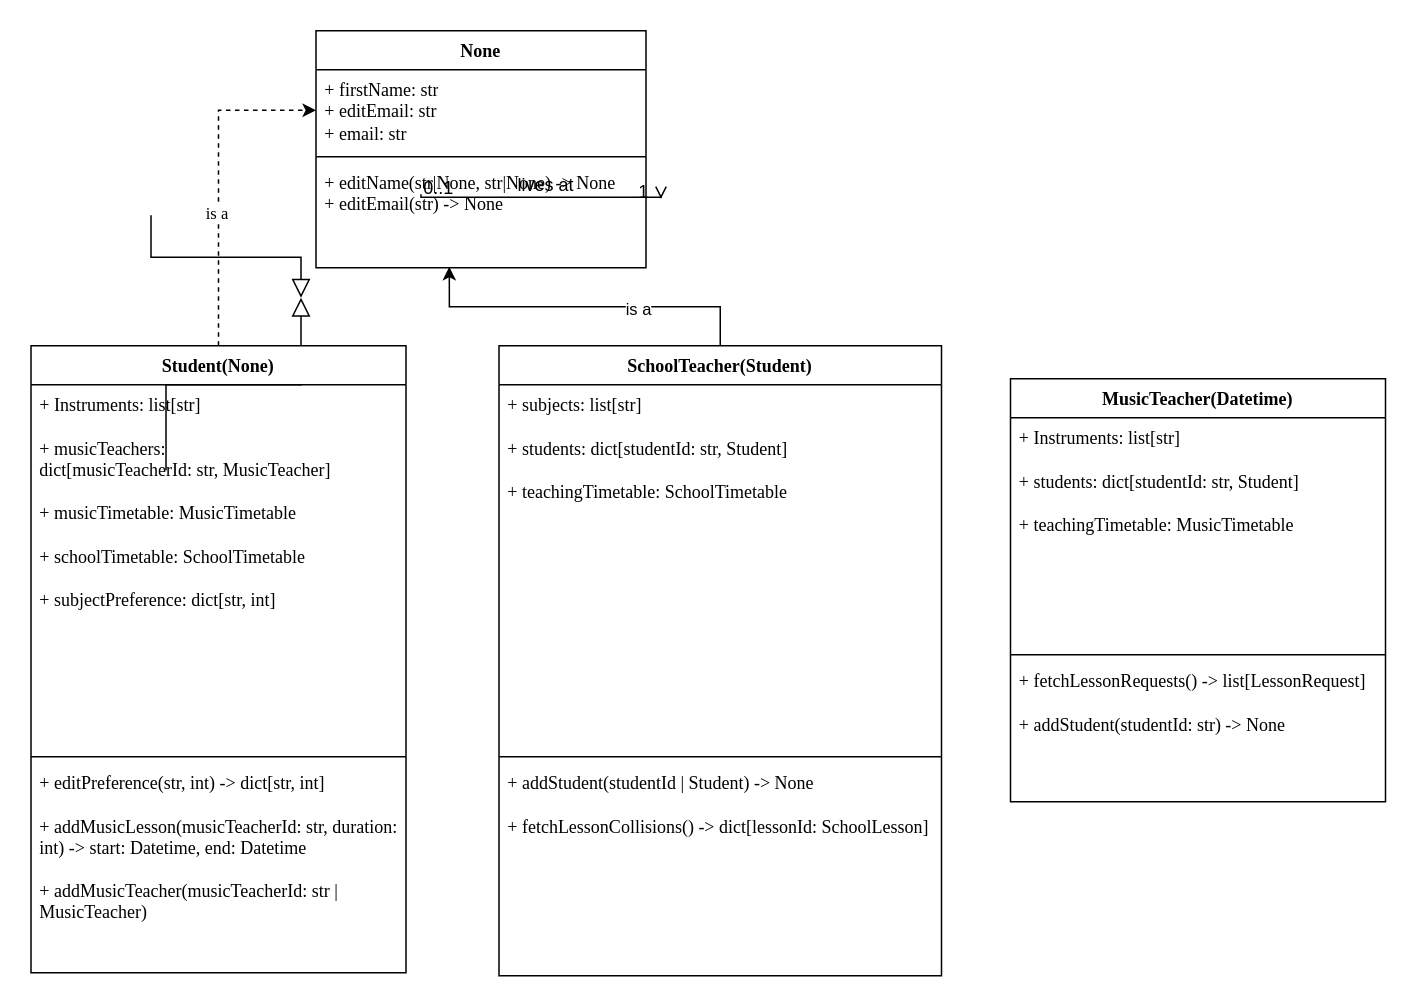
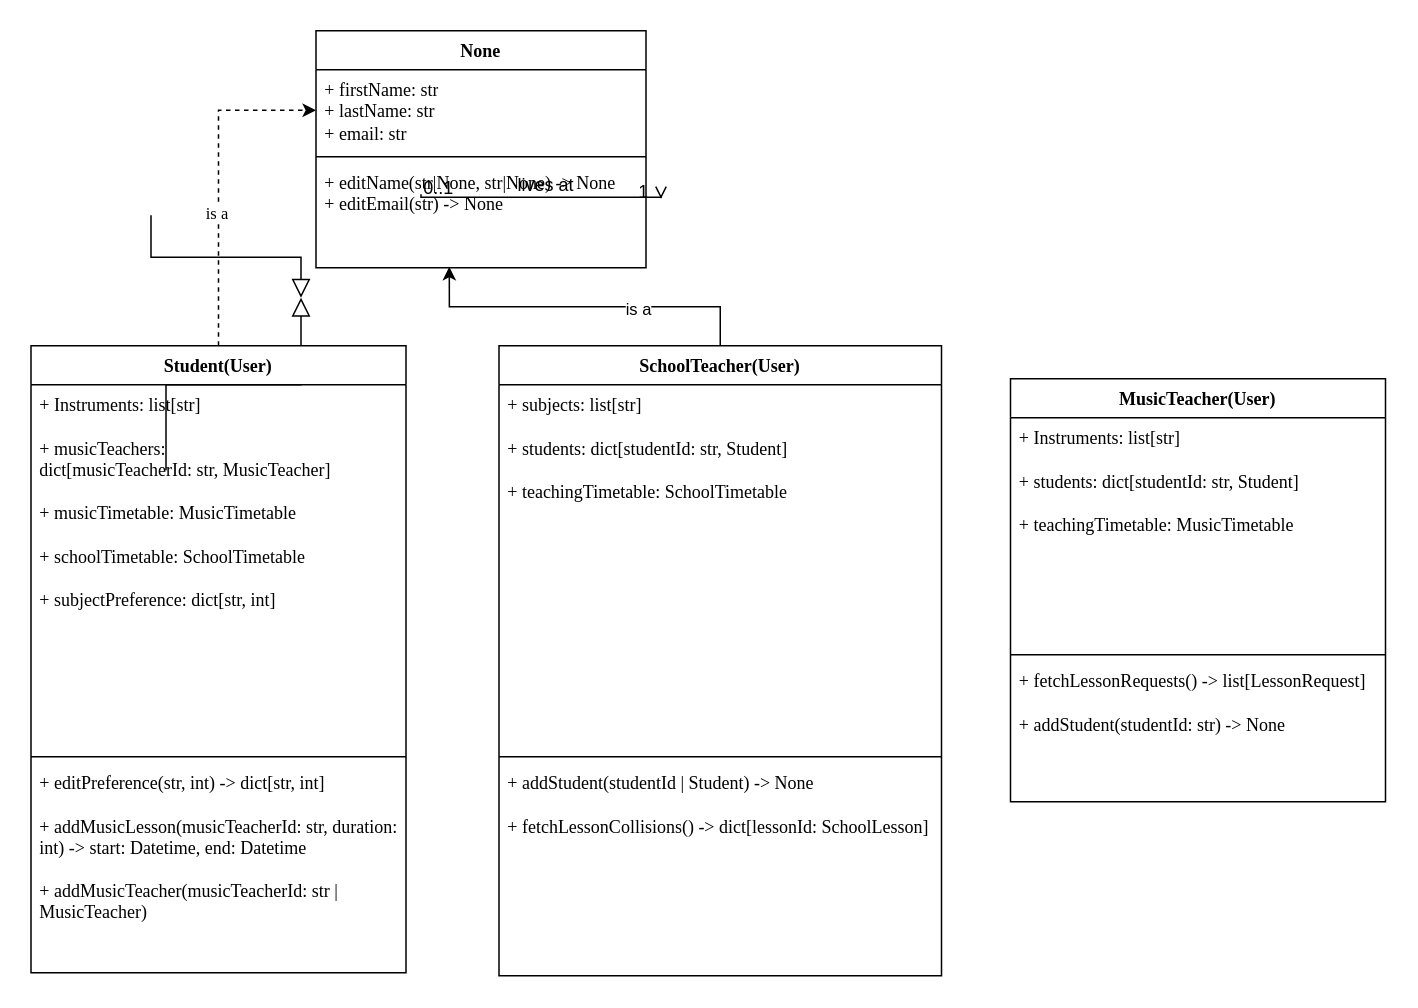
  <mxCell id="0" />
  <mxCell id="1" parent="0" />
  <mxCell id="2" value="" style="endArrow=block;endSize=10;endFill=0;shadow=0;strokeWidth=1;rounded=0;curved=0;edgeStyle=elbowEdgeStyle;elbow=vertical;" parent="1" edge="1"><mxGeometry width="160" relative="1" as="geometry"><mxPoint x="100" y="143" as="sourcePoint" /><mxPoint x="200" y="198" as="targetPoint" /></mxGeometry></mxCell>
  <mxCell id="3" value="" style="endArrow=block;endSize=10;endFill=0;shadow=0;strokeWidth=1;rounded=0;curved=0;edgeStyle=elbowEdgeStyle;elbow=vertical;" parent="1" edge="1"><mxGeometry width="160" relative="1" as="geometry"><mxPoint x="110" y="313" as="sourcePoint" /><mxPoint x="200" y="198" as="targetPoint" /></mxGeometry></mxCell>
  <mxCell id="4" value="" style="endArrow=open;shadow=0;strokeWidth=1;rounded=0;curved=0;endFill=1;edgeStyle=elbowEdgeStyle;elbow=vertical;" parent="1" edge="1"><mxGeometry x="0.5" y="41" relative="1" as="geometry"><mxPoint x="280" y="129" as="sourcePoint" /><mxPoint x="440" y="132" as="targetPoint" /><mxPoint x="-40" y="32" as="offset" /></mxGeometry></mxCell>
  <mxCell id="5" value="0..1" style="resizable=0;align=left;verticalAlign=bottom;labelBackgroundColor=none;fontSize=12;" parent="4" connectable="0" vertex="1"><mxGeometry x="-1" relative="1" as="geometry"><mxPoint y="4" as="offset" /></mxGeometry></mxCell>
  <mxCell id="6" value="1" style="resizable=0;align=right;verticalAlign=bottom;labelBackgroundColor=none;fontSize=12;" parent="4" connectable="0" vertex="1"><mxGeometry x="1" relative="1" as="geometry"><mxPoint x="-7" y="4" as="offset" /></mxGeometry></mxCell>
  <mxCell id="7" value="lives at" style="text;html=1;resizable=0;points=[];;align=center;verticalAlign=middle;labelBackgroundColor=none;rounded=0;shadow=0;strokeWidth=1;fontSize=12;" parent="4" vertex="1" connectable="0"><mxGeometry x="0.5" y="49" relative="1" as="geometry"><mxPoint x="-38" y="40" as="offset" /></mxGeometry></mxCell>
  <mxCell id="8" value="None" style="swimlane;fontStyle=1;align=center;verticalAlign=top;childLayout=stackLayout;horizontal=1;startSize=26;horizontalStack=0;resizeParent=1;resizeParentMax=0;resizeLast=0;collapsible=1;marginBottom=0;whiteSpace=wrap;html=1;fontFamily=Lucida Console;" vertex="1" parent="1"><mxGeometry x="210" y="20" width="220" height="158" as="geometry"><mxRectangle x="390" y="130" width="110" height="30" as="alternateBounds" /></mxGeometry></mxCell>
- <mxCell id="9" value="&lt;div&gt;+ firstName: str&lt;/div&gt;&lt;div&gt;+ editEmail: str&lt;/div&gt;&lt;div&gt;+ email: str&lt;/div&gt;&lt;div&gt;&lt;br&gt;&lt;/div&gt;" style="text;strokeColor=none;fillColor=none;align=left;verticalAlign=top;spacingLeft=4;spacingRight=4;overflow=hidden;rotatable=0;points=[[0,0.5],[1,0.5]];portConstraint=eastwest;whiteSpace=wrap;html=1;fontFamily=Lucida Console;" vertex="1" parent="8"><mxGeometry y="26" width="220" height="54" as="geometry" /></mxCell>
+ <mxCell id="9" value="&lt;div&gt;+ firstName: str&lt;/div&gt;&lt;div&gt;+ lastName: str&lt;/div&gt;&lt;div&gt;+ email: str&lt;/div&gt;&lt;div&gt;&lt;br&gt;&lt;/div&gt;" style="text;strokeColor=none;fillColor=none;align=left;verticalAlign=top;spacingLeft=4;spacingRight=4;overflow=hidden;rotatable=0;points=[[0,0.5],[1,0.5]];portConstraint=eastwest;whiteSpace=wrap;html=1;fontFamily=Lucida Console;" vertex="1" parent="8"><mxGeometry y="26" width="220" height="54" as="geometry" /></mxCell>
  <mxCell id="10" value="" style="line;strokeWidth=1;fillColor=none;align=left;verticalAlign=middle;spacingTop=-1;spacingLeft=3;spacingRight=3;rotatable=0;labelPosition=right;points=[];portConstraint=eastwest;strokeColor=inherit;fontFamily=Lucida Console;" vertex="1" parent="8"><mxGeometry y="80" width="220" height="8" as="geometry" /></mxCell>
  <mxCell id="11" value="&lt;div&gt;+ editName(str|None, str|None) -&amp;gt; None&lt;/div&gt;&lt;div&gt;+ editEmail(str) -&amp;gt; None&lt;/div&gt;" style="text;strokeColor=none;fillColor=none;align=left;verticalAlign=top;spacingLeft=4;spacingRight=4;overflow=hidden;rotatable=0;points=[[0,0.5],[1,0.5]];portConstraint=eastwest;whiteSpace=wrap;html=1;fontFamily=Lucida Console;" vertex="1" parent="8"><mxGeometry y="88" width="220" height="70" as="geometry" /></mxCell>
- <mxCell id="12" value="MusicTeacher(Datetime)" style="swimlane;fontStyle=1;align=center;verticalAlign=top;childLayout=stackLayout;horizontal=1;startSize=26;horizontalStack=0;resizeParent=1;resizeParentMax=0;resizeLast=0;collapsible=1;marginBottom=0;whiteSpace=wrap;html=1;fontFamily=Lucida Console;" vertex="1" parent="1"><mxGeometry x="673" y="252" width="250" height="282" as="geometry"><mxRectangle x="390" y="130" width="110" height="30" as="alternateBounds" /></mxGeometry></mxCell>
+ <mxCell id="12" value="MusicTeacher(User)" style="swimlane;fontStyle=1;align=center;verticalAlign=top;childLayout=stackLayout;horizontal=1;startSize=26;horizontalStack=0;resizeParent=1;resizeParentMax=0;resizeLast=0;collapsible=1;marginBottom=0;whiteSpace=wrap;html=1;fontFamily=Lucida Console;" vertex="1" parent="1"><mxGeometry x="673" y="252" width="250" height="282" as="geometry"><mxRectangle x="390" y="130" width="110" height="30" as="alternateBounds" /></mxGeometry></mxCell>
  <mxCell id="13" value="&lt;div&gt;+ Instruments: list[str]&lt;/div&gt;&lt;div&gt;&lt;br&gt;&lt;/div&gt;&lt;div&gt;+ students: dict[studentId: str, Student] &lt;/div&gt;&lt;div&gt;&lt;br&gt;&lt;/div&gt;&lt;div&gt;+ teachingTimetable: MusicTimetable&lt;/div&gt;" style="text;strokeColor=none;fillColor=none;align=left;verticalAlign=top;spacingLeft=4;spacingRight=4;overflow=hidden;rotatable=0;points=[[0,0.5],[1,0.5]];portConstraint=eastwest;whiteSpace=wrap;html=1;fontFamily=Lucida Console;" vertex="1" parent="12"><mxGeometry y="26" width="250" height="154" as="geometry" /></mxCell>
  <mxCell id="14" value="" style="line;strokeWidth=1;fillColor=none;align=left;verticalAlign=middle;spacingTop=-1;spacingLeft=3;spacingRight=3;rotatable=0;labelPosition=right;points=[];portConstraint=eastwest;strokeColor=inherit;fontFamily=Lucida Console;" vertex="1" parent="12"><mxGeometry y="180" width="250" height="8" as="geometry" /></mxCell>
  <mxCell id="15" value="&lt;div&gt;+ fetchLessonRequests() -&amp;gt; list[LessonRequest]&lt;/div&gt;&lt;div&gt;&lt;br&gt;&lt;/div&gt;&lt;div&gt;+ addStudent(studentId: str) -&amp;gt; None&lt;/div&gt;&lt;div&gt;&lt;br&gt;&lt;/div&gt;" style="text;strokeColor=none;fillColor=none;align=left;verticalAlign=top;spacingLeft=4;spacingRight=4;overflow=hidden;rotatable=0;points=[[0,0.5],[1,0.5]];portConstraint=eastwest;whiteSpace=wrap;html=1;fontFamily=Lucida Console;" vertex="1" parent="12"><mxGeometry y="188" width="250" height="94" as="geometry" /></mxCell>
  <mxCell id="16" style="edgeStyle=orthogonalEdgeStyle;rounded=0;orthogonalLoop=1;jettySize=auto;html=1;fontFamily=Lucida Console;dashed=1;" edge="1" parent="1" source="18" target="9"><mxGeometry relative="1" as="geometry" /></mxCell>
  <mxCell id="17" value="is a" style="edgeLabel;html=1;align=center;verticalAlign=middle;resizable=0;points=[];fontFamily=Lucida Console;" vertex="1" connectable="0" parent="16"><mxGeometry x="-0.198" y="2" relative="1" as="geometry"><mxPoint as="offset" /></mxGeometry></mxCell>
- <mxCell id="18" value="Student(None)" style="swimlane;fontStyle=1;align=center;verticalAlign=top;childLayout=stackLayout;horizontal=1;startSize=26;horizontalStack=0;resizeParent=1;resizeParentMax=0;resizeLast=0;collapsible=1;marginBottom=0;whiteSpace=wrap;html=1;fontFamily=Lucida Console;" vertex="1" parent="1"><mxGeometry x="20" y="230" width="250" height="418" as="geometry"><mxRectangle x="390" y="130" width="110" height="30" as="alternateBounds" /></mxGeometry></mxCell>
+ <mxCell id="18" value="Student(User)" style="swimlane;fontStyle=1;align=center;verticalAlign=top;childLayout=stackLayout;horizontal=1;startSize=26;horizontalStack=0;resizeParent=1;resizeParentMax=0;resizeLast=0;collapsible=1;marginBottom=0;whiteSpace=wrap;html=1;fontFamily=Lucida Console;" vertex="1" parent="1"><mxGeometry x="20" y="230" width="250" height="418" as="geometry"><mxRectangle x="390" y="130" width="110" height="30" as="alternateBounds" /></mxGeometry></mxCell>
  <mxCell id="19" value="&lt;div&gt;+ Instruments: list[str]&lt;br&gt;&lt;/div&gt;&lt;div&gt;&lt;br&gt;&lt;/div&gt;&lt;div&gt;+ musicTeachers:&lt;/div&gt;&lt;div&gt;dict[musicTeacherId: str, MusicTeacher]&lt;/div&gt;&lt;div&gt;&lt;br&gt;&lt;/div&gt;&lt;div&gt;+ musicTimetable: MusicTimetable&lt;br&gt;&lt;/div&gt;&lt;div&gt;&lt;br&gt;&lt;/div&gt;&lt;div&gt;+ schoolTimetable: SchoolTimetable&lt;/div&gt;&lt;div&gt;&lt;br&gt;&lt;/div&gt;&lt;div&gt;+ subjectPreference: dict[str, int]&lt;/div&gt;" style="text;strokeColor=none;fillColor=none;align=left;verticalAlign=top;spacingLeft=4;spacingRight=4;overflow=hidden;rotatable=0;points=[[0,0.5],[1,0.5]];portConstraint=eastwest;whiteSpace=wrap;html=1;fontFamily=Lucida Console;" vertex="1" parent="18"><mxGeometry y="26" width="250" height="244" as="geometry" /></mxCell>
  <mxCell id="20" value="" style="line;strokeWidth=1;fillColor=none;align=left;verticalAlign=middle;spacingTop=-1;spacingLeft=3;spacingRight=3;rotatable=0;labelPosition=right;points=[];portConstraint=eastwest;strokeColor=inherit;fontFamily=Lucida Console;" vertex="1" parent="18"><mxGeometry y="270" width="250" height="8" as="geometry" /></mxCell>
  <mxCell id="21" value="&lt;div&gt;+ editPreference(str, int) -&amp;gt; dict[str, int]&lt;/div&gt;&lt;div&gt;&lt;br&gt;&lt;/div&gt;&lt;div&gt;+ addMusicLesson(musicTeacherId: str, duration: int) -&amp;gt; start: Datetime, end: Datetime&lt;/div&gt;&lt;div&gt;&lt;br&gt;&lt;/div&gt;&lt;div&gt;+ addMusicTeacher(musicTeacherId: str | MusicTeacher)&lt;br&gt;&lt;/div&gt;" style="text;strokeColor=none;fillColor=none;align=left;verticalAlign=top;spacingLeft=4;spacingRight=4;overflow=hidden;rotatable=0;points=[[0,0.5],[1,0.5]];portConstraint=eastwest;whiteSpace=wrap;html=1;fontFamily=Lucida Console;" vertex="1" parent="18"><mxGeometry y="278" width="250" height="140" as="geometry" /></mxCell>
- <mxCell id="22" value="SchoolTeacher(Student)" style="swimlane;fontStyle=1;align=center;verticalAlign=top;childLayout=stackLayout;horizontal=1;startSize=26;horizontalStack=0;resizeParent=1;resizeParentMax=0;resizeLast=0;collapsible=1;marginBottom=0;whiteSpace=wrap;html=1;fontFamily=Lucida Console;" vertex="1" parent="1"><mxGeometry x="332" y="230" width="295" height="420" as="geometry" /></mxCell>
+ <mxCell id="22" value="SchoolTeacher(User)" style="swimlane;fontStyle=1;align=center;verticalAlign=top;childLayout=stackLayout;horizontal=1;startSize=26;horizontalStack=0;resizeParent=1;resizeParentMax=0;resizeLast=0;collapsible=1;marginBottom=0;whiteSpace=wrap;html=1;fontFamily=Lucida Console;" vertex="1" parent="1"><mxGeometry x="332" y="230" width="295" height="420" as="geometry" /></mxCell>
  <mxCell id="23" value="&lt;div&gt;+ subjects: list[str]&lt;/div&gt;&lt;div&gt;&lt;br&gt;&lt;/div&gt;&lt;div&gt;+ students: dict[studentId: str, Student]&lt;/div&gt;&lt;div&gt;&lt;br&gt;&lt;/div&gt;&lt;div&gt;+ teachingTimetable: SchoolTimetable&lt;/div&gt;&lt;div&gt;&lt;br&gt;&lt;/div&gt;" style="text;strokeColor=none;fillColor=none;align=left;verticalAlign=top;spacingLeft=4;spacingRight=4;overflow=hidden;rotatable=0;points=[[0,0.5],[1,0.5]];portConstraint=eastwest;whiteSpace=wrap;html=1;fontFamily=Lucida Console;" vertex="1" parent="22"><mxGeometry y="26" width="295" height="244" as="geometry" /></mxCell>
  <mxCell id="24" value="" style="line;strokeWidth=1;fillColor=none;align=left;verticalAlign=middle;spacingTop=-1;spacingLeft=3;spacingRight=3;rotatable=0;labelPosition=right;points=[];portConstraint=eastwest;strokeColor=inherit;fontFamily=Lucida Console;" vertex="1" parent="22"><mxGeometry y="270" width="295" height="8" as="geometry" /></mxCell>
  <mxCell id="25" value="&lt;div&gt;+ addStudent(studentId | Student) -&amp;gt; None&lt;/div&gt;&lt;div&gt;&lt;br&gt;&lt;/div&gt;&lt;div&gt;+ fetchLessonCollisions() -&amp;gt; dict[lessonId: SchoolLesson]&lt;br&gt;&lt;/div&gt;" style="text;strokeColor=none;fillColor=none;align=left;verticalAlign=top;spacingLeft=4;spacingRight=4;overflow=hidden;rotatable=0;points=[[0,0.5],[1,0.5]];portConstraint=eastwest;whiteSpace=wrap;html=1;fontFamily=Lucida Console;" vertex="1" parent="22"><mxGeometry y="278" width="295" height="142" as="geometry" /></mxCell>
  <mxCell id="26" style="edgeStyle=orthogonalEdgeStyle;rounded=0;orthogonalLoop=1;jettySize=auto;html=1;entryX=0.404;entryY=0.991;entryDx=0;entryDy=0;entryPerimeter=0;fontFamily=Lucida Console;" edge="1" parent="1" source="22" target="11"><mxGeometry relative="1" as="geometry" /></mxCell>
  <mxCell id="27" value="is a" style="edgeLabel;html=1;align=center;verticalAlign=middle;resizable=0;points=[];" vertex="1" connectable="0" parent="26"><mxGeometry x="-0.302" y="1" relative="1" as="geometry"><mxPoint as="offset" /></mxGeometry></mxCell>
